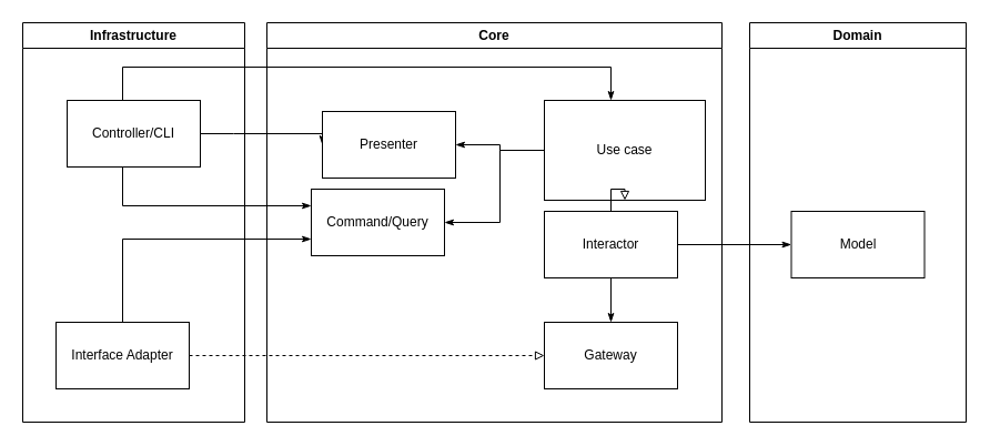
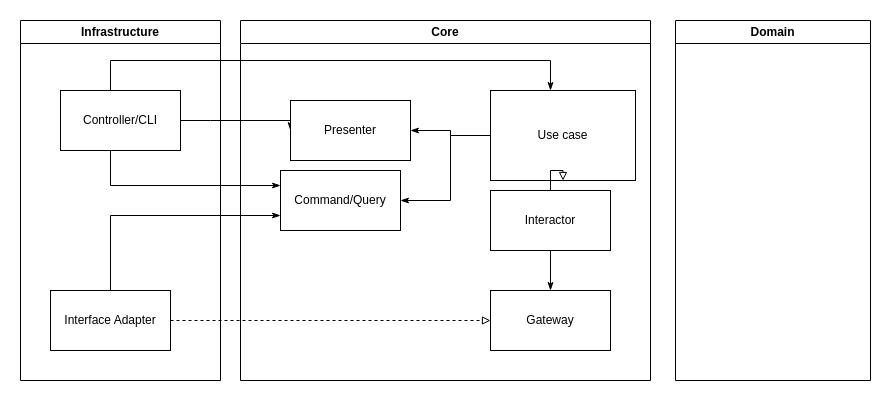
  <mxCell id="0" />
  <mxCell id="1" parent="0" />
  <mxCell id="2" style="edgeStyle=orthogonalEdgeStyle;rounded=0;orthogonalLoop=1;jettySize=auto;html=1;endArrow=classicThin;endFill=1;" parent="1" source="17" target="8" edge="1"><mxGeometry relative="1" as="geometry"><Array as="points"><mxPoint x="110" y="60" /><mxPoint x="550" y="60" /></Array></mxGeometry></mxCell>
  <mxCell id="3" style="edgeStyle=orthogonalEdgeStyle;rounded=0;orthogonalLoop=1;jettySize=auto;html=1;entryX=0;entryY=0.25;entryDx=0;entryDy=0;endArrow=classicThin;endFill=1;exitX=0.5;exitY=1;exitDx=0;exitDy=0;" parent="1" source="17" target="11" edge="1"><mxGeometry relative="1" as="geometry"><Array as="points"><mxPoint x="110" y="150" /><mxPoint x="110" y="185" /></Array></mxGeometry></mxCell>
  <mxCell id="4" style="edgeStyle=orthogonalEdgeStyle;rounded=0;orthogonalLoop=1;jettySize=auto;html=1;entryX=0;entryY=0.5;entryDx=0;entryDy=0;endArrow=classicThin;endFill=1;exitX=1;exitY=0.5;exitDx=0;exitDy=0;" parent="1" source="17" target="9" edge="1"><mxGeometry relative="1" as="geometry"><Array as="points"><mxPoint x="210" y="120" /><mxPoint x="210" y="120" /></Array></mxGeometry></mxCell>
- <mxCell id="5" value="" style="edgeStyle=orthogonalEdgeStyle;rounded=0;orthogonalLoop=1;jettySize=auto;html=1;endArrow=classicThin;endFill=1;" parent="1" source="13" target="20" edge="1"><mxGeometry relative="1" as="geometry" /></mxCell>
  <mxCell id="6" value="&lt;div&gt;Core&lt;/div&gt;" style="swimlane;whiteSpace=wrap;html=1;align=center;swimlaneFillColor=none;" parent="1" vertex="1"><mxGeometry x="240" y="20" width="410" height="360" as="geometry" /></mxCell>
  <mxCell id="7" value="Gateway" style="rounded=0;whiteSpace=wrap;html=1;" parent="6" vertex="1"><mxGeometry x="250" y="270" width="120" height="60" as="geometry" /></mxCell>
  <mxCell id="8" value="Use case" style="rounded=0;whiteSpace=wrap;html=1;" parent="6" vertex="1"><mxGeometry x="250" y="70" width="145" height="90" as="geometry" /></mxCell>
  <mxCell id="9" value="Presenter" style="rounded=0;whiteSpace=wrap;html=1;" parent="6" vertex="1"><mxGeometry x="50" y="80" width="120" height="60" as="geometry" /></mxCell>
  <mxCell id="10" value="" style="edgeStyle=orthogonalEdgeStyle;rounded=0;orthogonalLoop=1;jettySize=auto;html=1;endArrow=classicThin;endFill=1;" parent="6" source="8" target="9" edge="1"><mxGeometry relative="1" as="geometry" /></mxCell>
  <mxCell id="11" value="&lt;div&gt;Command/Query&lt;/div&gt;" style="rounded=0;whiteSpace=wrap;html=1;" parent="6" vertex="1"><mxGeometry x="40" y="150" width="120" height="60" as="geometry" /></mxCell>
  <mxCell id="12" style="edgeStyle=orthogonalEdgeStyle;rounded=0;orthogonalLoop=1;jettySize=auto;html=1;entryX=1;entryY=0.5;entryDx=0;entryDy=0;endArrow=classicThin;endFill=1;exitX=0;exitY=0.75;exitDx=0;exitDy=0;" parent="6" source="8" target="11" edge="1"><mxGeometry relative="1" as="geometry"><Array as="points"><mxPoint x="210" y="115" /><mxPoint x="210" y="180" /></Array></mxGeometry></mxCell>
  <mxCell id="13" value="Interactor" style="rounded=0;whiteSpace=wrap;html=1;" parent="6" vertex="1"><mxGeometry x="250" y="170" width="120" height="60" as="geometry" /></mxCell>
  <mxCell id="14" value="" style="edgeStyle=orthogonalEdgeStyle;rounded=0;orthogonalLoop=1;jettySize=auto;html=1;endArrow=block;endFill=0;" parent="6" source="13" target="8" edge="1"><mxGeometry relative="1" as="geometry" /></mxCell>
  <mxCell id="15" value="" style="edgeStyle=orthogonalEdgeStyle;rounded=0;orthogonalLoop=1;jettySize=auto;html=1;endArrow=classicThin;endFill=1;entryX=0.5;entryY=0;entryDx=0;entryDy=0;" parent="6" source="13" target="7" edge="1"><mxGeometry relative="1" as="geometry"><Array as="points" /></mxGeometry></mxCell>
  <mxCell id="16" value="Infrastructure" style="swimlane;whiteSpace=wrap;html=1;align=center;fillStyle=auto;fillColor=default;swimlaneFillColor=none;gradientColor=none;" parent="1" vertex="1"><mxGeometry x="20" y="20" width="200" height="360" as="geometry"><mxRectangle x="140" y="660" width="100" height="30" as="alternateBounds" /></mxGeometry></mxCell>
  <mxCell id="17" value="&lt;div&gt;Controller/CLI&lt;/div&gt;" style="rounded=0;whiteSpace=wrap;html=1;" parent="16" vertex="1"><mxGeometry x="40" y="70" width="120" height="60" as="geometry" /></mxCell>
  <mxCell id="18" value="Interface Adapter" style="rounded=0;whiteSpace=wrap;html=1;" parent="16" vertex="1"><mxGeometry x="30" y="270" width="120" height="60" as="geometry" /></mxCell>
  <mxCell id="19" value="&lt;div&gt;Domain&lt;/div&gt;" style="swimlane;whiteSpace=wrap;html=1;align=center;swimlaneFillColor=none;" parent="1" vertex="1"><mxGeometry x="675" y="20" width="195" height="360" as="geometry"><mxRectangle x="795" y="660" width="80" height="30" as="alternateBounds" /></mxGeometry></mxCell>
- <mxCell id="20" value="Model" style="rounded=0;whiteSpace=wrap;html=1;" parent="19" vertex="1"><mxGeometry x="37.5" y="170" width="120" height="60" as="geometry" /></mxCell>
  <mxCell id="21" value="" style="edgeStyle=orthogonalEdgeStyle;rounded=0;orthogonalLoop=1;jettySize=auto;html=1;endArrow=block;endFill=0;dashed=1;" parent="1" source="18" target="7" edge="1"><mxGeometry relative="1" as="geometry" /></mxCell>
  <mxCell id="22" style="edgeStyle=orthogonalEdgeStyle;rounded=0;orthogonalLoop=1;jettySize=auto;html=1;exitX=0.5;exitY=0;exitDx=0;exitDy=0;entryX=0;entryY=0.75;entryDx=0;entryDy=0;endArrow=classicThin;endFill=1;" parent="1" source="18" target="11" edge="1"><mxGeometry relative="1" as="geometry" /></mxCell>
